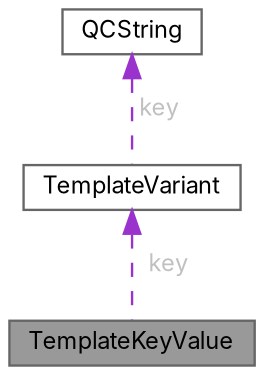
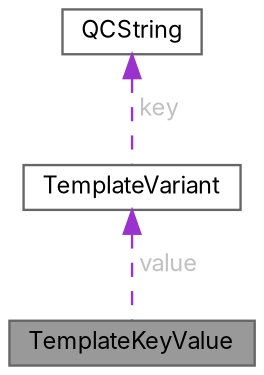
  digraph {
    fontname=Inter
    node [color=gray40 fillcolor=white fontname=Inter fontsize=10 shape=box style=filled]
    edge [color=darkorchid3 dir=back fontcolor=grey fontname=Inter fontsize=10 labelfontname=Helvetica labelfontsize=10 style=dashed]
    n1 [fillcolor=grey60 fontcolor=black height=0.2 label=TemplateKeyValue width=0.4]
    n2 [height=0.2 label=QCString width=0.4]
    n3 [height=0.2 label=TemplateVariant width=0.4]
    n2 -> n3 [label=" key"]
-   n3 -> n1 [label=" key"]
+   n3 -> n1 [label=" value"]
  }
